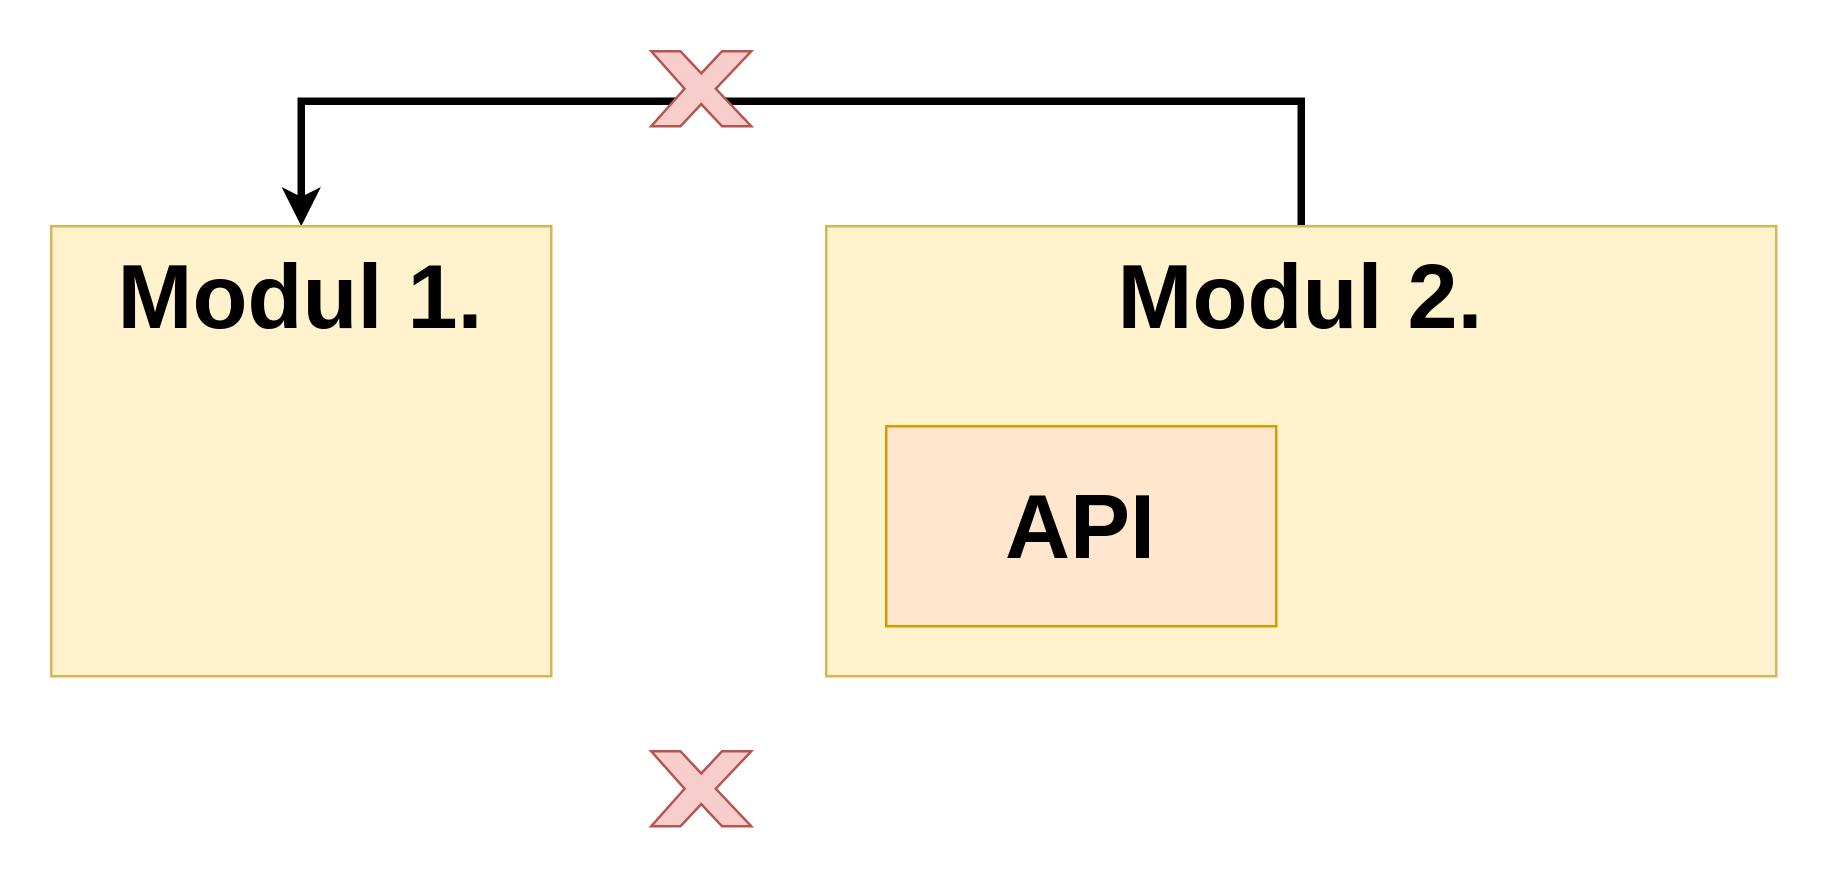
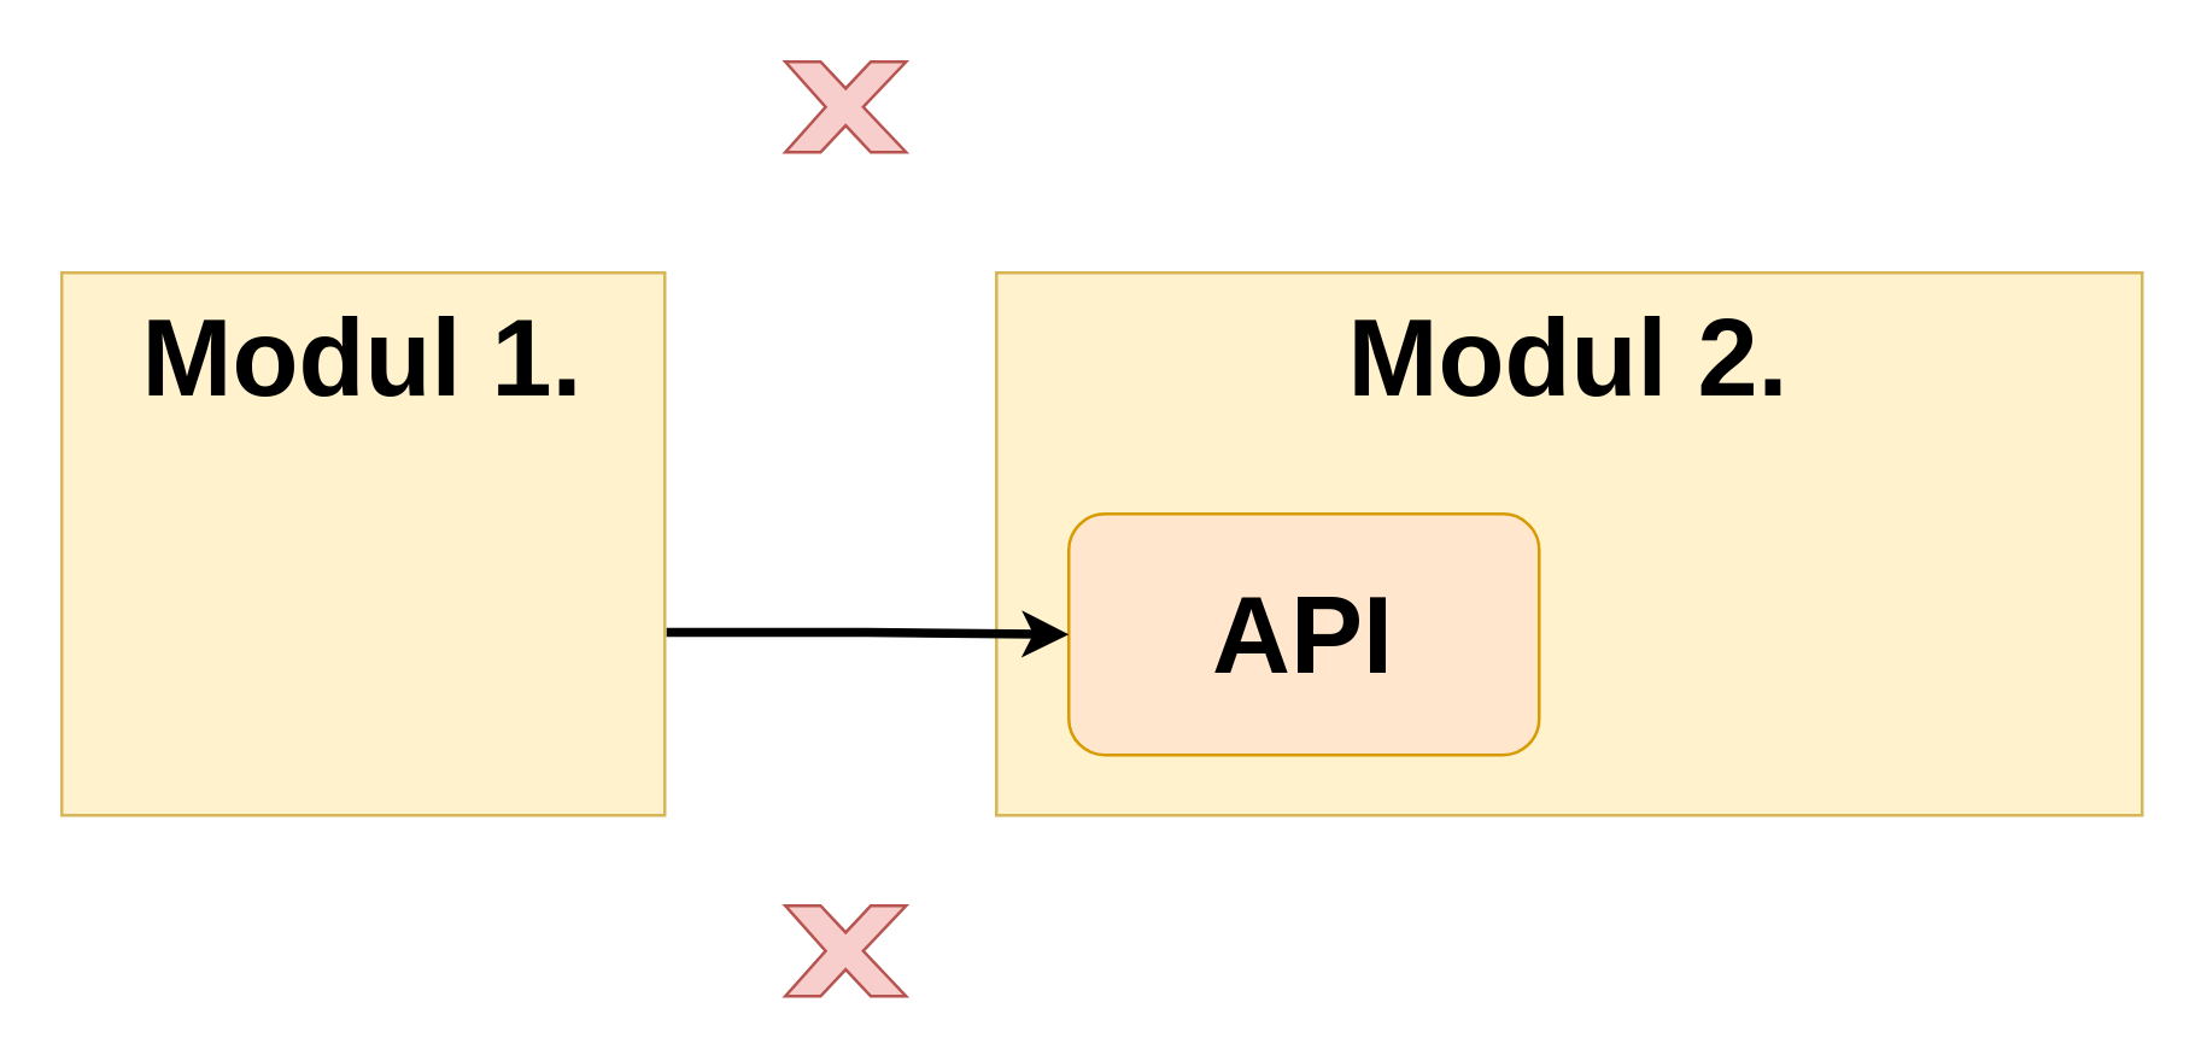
  <mxCell id="0" />
  <mxCell id="1" parent="0" />
- <mxCell id="2" style="edgeStyle=orthogonalEdgeStyle;rounded=0;orthogonalLoop=1;jettySize=auto;html=1;exitX=0.5;exitY=0;exitDx=0;exitDy=0;entryX=0.5;entryY=0;entryDx=0;entryDy=0;strokeWidth=3;" edge="1" parent="1" source="3" target="4"><mxGeometry relative="1" as="geometry"><Array as="points"><mxPoint x="520" y="40" /><mxPoint x="120" y="40" /></Array></mxGeometry></mxCell>
  <mxCell id="3" value="Modul 2." style="rounded=0;whiteSpace=wrap;html=1;verticalAlign=top;fillColor=#fff2cc;strokeColor=#d6b656;fontSize=36;fontStyle=1" vertex="1" parent="1"><mxGeometry x="330" y="90" width="380" height="180" as="geometry" /></mxCell>
  <mxCell id="4" value="Modul 1." style="rounded=0;whiteSpace=wrap;html=1;verticalAlign=top;fillColor=#fff2cc;strokeColor=#d6b656;fontSize=36;fontStyle=1" vertex="1" parent="1"><mxGeometry x="20" y="90" width="200" height="180" as="geometry" /></mxCell>
- <mxCell id="5" value="API" style="rounded=0;whiteSpace=wrap;html=1;fillColor=#ffe6cc;strokeColor=#d79b00;fontSize=36;fontStyle=1" vertex="1" parent="1"><mxGeometry x="354" y="170" width="156" height="80" as="geometry" /></mxCell>
+ <mxCell id="5" value="API" style="whiteSpace=wrap;html=1;fillColor=#ffe6cc;strokeColor=#d79b00;fontSize=36;fontStyle=1;rounded=1;" vertex="1" parent="1"><mxGeometry x="354" y="170" width="156" height="80" as="geometry" /></mxCell>
  <mxCell id="6" value="" style="verticalLabelPosition=bottom;verticalAlign=top;html=1;shape=mxgraph.basic.x;fillColor=#f8cecc;strokeColor=#b85450;" vertex="1" parent="1"><mxGeometry x="260" y="300" width="40" height="30" as="geometry" /></mxCell>
  <mxCell id="7" value="" style="verticalLabelPosition=bottom;verticalAlign=top;html=1;shape=mxgraph.basic.x;fillColor=#f8cecc;strokeColor=#b85450;" vertex="1" parent="1"><mxGeometry x="260" y="20" width="40" height="30" as="geometry" /></mxCell>
+ <mxCell id="8" style="edgeStyle=orthogonalEdgeStyle;rounded=0;orthogonalLoop=1;jettySize=auto;html=1;exitX=1.003;exitY=0.663;exitDx=0;exitDy=0;entryX=0;entryY=0.5;entryDx=0;entryDy=0;exitPerimeter=0;strokeWidth=3;" edge="1" parent="1" source="4" target="5"><mxGeometry relative="1" as="geometry" /></mxCell>
